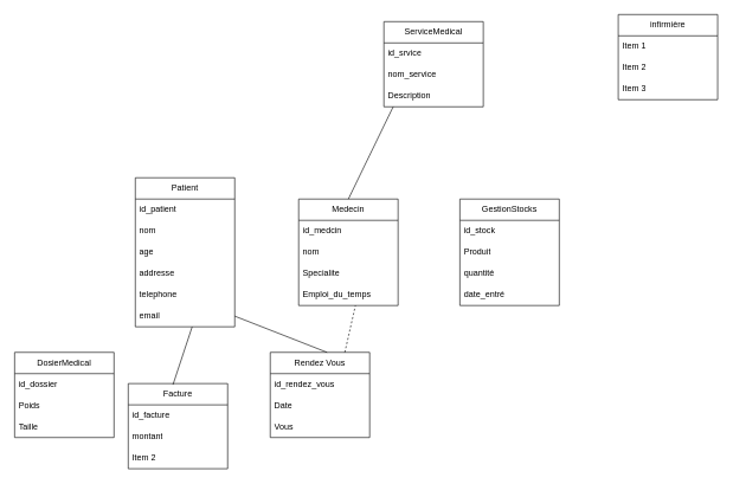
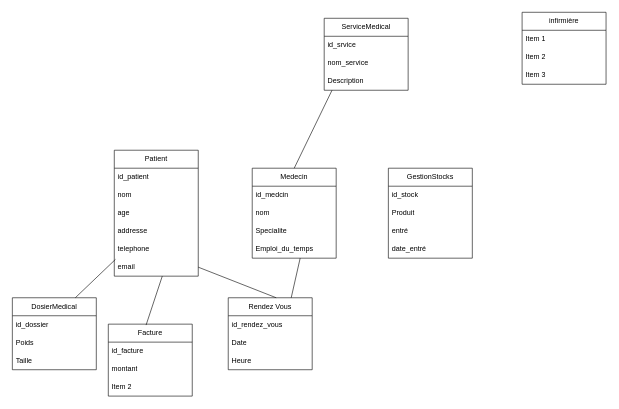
  <mxCell id="0" />
  <mxCell id="1" parent="0" />
  <mxCell id="2" value="DosierMedical" style="swimlane;fontStyle=0;childLayout=stackLayout;horizontal=1;startSize=30;horizontalStack=0;resizeParent=1;resizeParentMax=0;resizeLast=0;collapsible=1;marginBottom=0;whiteSpace=wrap;html=1;" vertex="1" parent="1"><mxGeometry x="20" y="496" width="140" height="120" as="geometry" /></mxCell>
  <mxCell id="3" value="id_dossier" style="text;strokeColor=none;fillColor=none;align=left;verticalAlign=middle;spacingLeft=4;spacingRight=4;overflow=hidden;points=[[0,0.5],[1,0.5]];portConstraint=eastwest;rotatable=0;whiteSpace=wrap;html=1;" vertex="1" parent="2"><mxGeometry y="30" width="140" height="30" as="geometry" /></mxCell>
  <mxCell id="4" value="Poids" style="text;strokeColor=none;fillColor=none;align=left;verticalAlign=middle;spacingLeft=4;spacingRight=4;overflow=hidden;points=[[0,0.5],[1,0.5]];portConstraint=eastwest;rotatable=0;whiteSpace=wrap;html=1;" vertex="1" parent="2"><mxGeometry y="60" width="140" height="30" as="geometry" /></mxCell>
  <mxCell id="5" value="Taille" style="text;strokeColor=none;fillColor=none;align=left;verticalAlign=middle;spacingLeft=4;spacingRight=4;overflow=hidden;points=[[0,0.5],[1,0.5]];portConstraint=eastwest;rotatable=0;whiteSpace=wrap;html=1;" vertex="1" parent="2"><mxGeometry y="90" width="140" height="30" as="geometry" /></mxCell>
  <mxCell id="6" value="Facture" style="swimlane;fontStyle=0;childLayout=stackLayout;horizontal=1;startSize=30;horizontalStack=0;resizeParent=1;resizeParentMax=0;resizeLast=0;collapsible=1;marginBottom=0;whiteSpace=wrap;html=1;" vertex="1" parent="1"><mxGeometry x="180" y="540" width="140" height="120" as="geometry" /></mxCell>
  <mxCell id="7" value="id_facture&amp;nbsp;&lt;span style=&quot;white-space: pre;&quot;&gt;&#09;&lt;/span&gt;" style="text;strokeColor=none;fillColor=none;align=left;verticalAlign=middle;spacingLeft=4;spacingRight=4;overflow=hidden;points=[[0,0.5],[1,0.5]];portConstraint=eastwest;rotatable=0;whiteSpace=wrap;html=1;" vertex="1" parent="6"><mxGeometry y="30" width="140" height="30" as="geometry" /></mxCell>
  <mxCell id="8" value="montant" style="text;strokeColor=none;fillColor=none;align=left;verticalAlign=middle;spacingLeft=4;spacingRight=4;overflow=hidden;points=[[0,0.5],[1,0.5]];portConstraint=eastwest;rotatable=0;whiteSpace=wrap;html=1;" vertex="1" parent="6"><mxGeometry y="60" width="140" height="30" as="geometry" /></mxCell>
  <mxCell id="9" value="Item 2" style="text;strokeColor=none;fillColor=none;align=left;verticalAlign=middle;spacingLeft=4;spacingRight=4;overflow=hidden;points=[[0,0.5],[1,0.5]];portConstraint=eastwest;rotatable=0;whiteSpace=wrap;html=1;" vertex="1" parent="6"><mxGeometry y="90" width="140" height="30" as="geometry" /></mxCell>
  <mxCell id="10" value="Rendez Vous" style="swimlane;fontStyle=0;childLayout=stackLayout;horizontal=1;startSize=30;horizontalStack=0;resizeParent=1;resizeParentMax=0;resizeLast=0;collapsible=1;marginBottom=0;whiteSpace=wrap;html=1;" vertex="1" parent="1"><mxGeometry x="380" y="496" width="140" height="120" as="geometry" /></mxCell>
  <mxCell id="11" value="id_rendez_vous" style="text;strokeColor=none;fillColor=none;align=left;verticalAlign=middle;spacingLeft=4;spacingRight=4;overflow=hidden;points=[[0,0.5],[1,0.5]];portConstraint=eastwest;rotatable=0;whiteSpace=wrap;html=1;" vertex="1" parent="10"><mxGeometry y="30" width="140" height="30" as="geometry" /></mxCell>
  <mxCell id="12" value="Date" style="text;strokeColor=none;fillColor=none;align=left;verticalAlign=middle;spacingLeft=4;spacingRight=4;overflow=hidden;points=[[0,0.5],[1,0.5]];portConstraint=eastwest;rotatable=0;whiteSpace=wrap;html=1;" vertex="1" parent="10"><mxGeometry y="60" width="140" height="30" as="geometry" /></mxCell>
- <mxCell id="13" value="Vous" style="text;strokeColor=none;fillColor=none;align=left;verticalAlign=middle;spacingLeft=4;spacingRight=4;overflow=hidden;points=[[0,0.5],[1,0.5]];portConstraint=eastwest;rotatable=0;whiteSpace=wrap;html=1;" vertex="1" parent="10"><mxGeometry y="90" width="140" height="30" as="geometry" /></mxCell>
+ <mxCell id="13" value="Heure" style="text;strokeColor=none;fillColor=none;align=left;verticalAlign=middle;spacingLeft=4;spacingRight=4;overflow=hidden;points=[[0,0.5],[1,0.5]];portConstraint=eastwest;rotatable=0;whiteSpace=wrap;html=1;" vertex="1" parent="10"><mxGeometry y="90" width="140" height="30" as="geometry" /></mxCell>
  <mxCell id="14" value="Patient" style="swimlane;fontStyle=0;childLayout=stackLayout;horizontal=1;startSize=30;horizontalStack=0;resizeParent=1;resizeParentMax=0;resizeLast=0;collapsible=1;marginBottom=0;whiteSpace=wrap;html=1;" vertex="1" parent="1"><mxGeometry x="190" y="250" width="140" height="210" as="geometry" /></mxCell>
  <mxCell id="15" value="id_patient" style="text;strokeColor=none;fillColor=none;align=left;verticalAlign=middle;spacingLeft=4;spacingRight=4;overflow=hidden;points=[[0,0.5],[1,0.5]];portConstraint=eastwest;rotatable=0;whiteSpace=wrap;html=1;" vertex="1" parent="14"><mxGeometry y="30" width="140" height="30" as="geometry" /></mxCell>
  <mxCell id="16" value="nom" style="text;strokeColor=none;fillColor=none;align=left;verticalAlign=middle;spacingLeft=4;spacingRight=4;overflow=hidden;points=[[0,0.5],[1,0.5]];portConstraint=eastwest;rotatable=0;whiteSpace=wrap;html=1;" vertex="1" parent="14"><mxGeometry y="60" width="140" height="30" as="geometry" /></mxCell>
  <mxCell id="17" value="age" style="text;strokeColor=none;fillColor=none;align=left;verticalAlign=middle;spacingLeft=4;spacingRight=4;overflow=hidden;points=[[0,0.5],[1,0.5]];portConstraint=eastwest;rotatable=0;whiteSpace=wrap;html=1;" vertex="1" parent="14"><mxGeometry y="90" width="140" height="30" as="geometry" /></mxCell>
  <mxCell id="18" value="addresse" style="text;strokeColor=none;fillColor=none;align=left;verticalAlign=middle;spacingLeft=4;spacingRight=4;overflow=hidden;points=[[0,0.5],[1,0.5]];portConstraint=eastwest;rotatable=0;whiteSpace=wrap;html=1;" vertex="1" parent="14"><mxGeometry y="120" width="140" height="30" as="geometry" /></mxCell>
  <mxCell id="19" value="telephone" style="text;strokeColor=none;fillColor=none;align=left;verticalAlign=middle;spacingLeft=4;spacingRight=4;overflow=hidden;points=[[0,0.5],[1,0.5]];portConstraint=eastwest;rotatable=0;whiteSpace=wrap;html=1;" vertex="1" parent="14"><mxGeometry y="150" width="140" height="30" as="geometry" /></mxCell>
  <mxCell id="20" value="email" style="text;strokeColor=none;fillColor=none;align=left;verticalAlign=middle;spacingLeft=4;spacingRight=4;overflow=hidden;points=[[0,0.5],[1,0.5]];portConstraint=eastwest;rotatable=0;whiteSpace=wrap;html=1;" vertex="1" parent="14"><mxGeometry y="180" width="140" height="30" as="geometry" /></mxCell>
  <mxCell id="21" value="Medecin" style="swimlane;fontStyle=0;childLayout=stackLayout;horizontal=1;startSize=30;horizontalStack=0;resizeParent=1;resizeParentMax=0;resizeLast=0;collapsible=1;marginBottom=0;whiteSpace=wrap;html=1;" vertex="1" parent="1"><mxGeometry x="420" y="280" width="140" height="150" as="geometry" /></mxCell>
  <mxCell id="22" value="id_medcin" style="text;strokeColor=none;fillColor=none;align=left;verticalAlign=middle;spacingLeft=4;spacingRight=4;overflow=hidden;points=[[0,0.5],[1,0.5]];portConstraint=eastwest;rotatable=0;whiteSpace=wrap;html=1;" vertex="1" parent="21"><mxGeometry y="30" width="140" height="30" as="geometry" /></mxCell>
  <mxCell id="23" value="nom" style="text;strokeColor=none;fillColor=none;align=left;verticalAlign=middle;spacingLeft=4;spacingRight=4;overflow=hidden;points=[[0,0.5],[1,0.5]];portConstraint=eastwest;rotatable=0;whiteSpace=wrap;html=1;" vertex="1" parent="21"><mxGeometry y="60" width="140" height="30" as="geometry" /></mxCell>
  <mxCell id="24" value="Specialite" style="text;strokeColor=none;fillColor=none;align=left;verticalAlign=middle;spacingLeft=4;spacingRight=4;overflow=hidden;points=[[0,0.5],[1,0.5]];portConstraint=eastwest;rotatable=0;whiteSpace=wrap;html=1;" vertex="1" parent="21"><mxGeometry y="90" width="140" height="30" as="geometry" /></mxCell>
  <mxCell id="25" value="Emploi_du_temps" style="text;strokeColor=none;fillColor=none;align=left;verticalAlign=middle;spacingLeft=4;spacingRight=4;overflow=hidden;points=[[0,0.5],[1,0.5]];portConstraint=eastwest;rotatable=0;whiteSpace=wrap;html=1;" vertex="1" parent="21"><mxGeometry y="120" width="140" height="30" as="geometry" /></mxCell>
  <mxCell id="26" value="GestionStocks" style="swimlane;fontStyle=0;childLayout=stackLayout;horizontal=1;startSize=30;horizontalStack=0;resizeParent=1;resizeParentMax=0;resizeLast=0;collapsible=1;marginBottom=0;whiteSpace=wrap;html=1;" vertex="1" parent="1"><mxGeometry x="647" y="280" width="140" height="150" as="geometry" /></mxCell>
  <mxCell id="27" value="id_stock" style="text;strokeColor=none;fillColor=none;align=left;verticalAlign=middle;spacingLeft=4;spacingRight=4;overflow=hidden;points=[[0,0.5],[1,0.5]];portConstraint=eastwest;rotatable=0;whiteSpace=wrap;html=1;" vertex="1" parent="26"><mxGeometry y="30" width="140" height="30" as="geometry" /></mxCell>
  <mxCell id="28" value="Produit" style="text;strokeColor=none;fillColor=none;align=left;verticalAlign=middle;spacingLeft=4;spacingRight=4;overflow=hidden;points=[[0,0.5],[1,0.5]];portConstraint=eastwest;rotatable=0;whiteSpace=wrap;html=1;" vertex="1" parent="26"><mxGeometry y="60" width="140" height="30" as="geometry" /></mxCell>
- <mxCell id="29" value="quantité" style="text;strokeColor=none;fillColor=none;align=left;verticalAlign=middle;spacingLeft=4;spacingRight=4;overflow=hidden;points=[[0,0.5],[1,0.5]];portConstraint=eastwest;rotatable=0;whiteSpace=wrap;html=1;" vertex="1" parent="26"><mxGeometry y="90" width="140" height="30" as="geometry" /></mxCell>
+ <mxCell id="29" value="entré" style="text;strokeColor=none;fillColor=none;align=left;verticalAlign=middle;spacingLeft=4;spacingRight=4;overflow=hidden;points=[[0,0.5],[1,0.5]];portConstraint=eastwest;rotatable=0;whiteSpace=wrap;html=1;" vertex="1" parent="26"><mxGeometry y="90" width="140" height="30" as="geometry" /></mxCell>
  <mxCell id="30" value="date_entré" style="text;strokeColor=none;fillColor=none;align=left;verticalAlign=middle;spacingLeft=4;spacingRight=4;overflow=hidden;points=[[0,0.5],[1,0.5]];portConstraint=eastwest;rotatable=0;whiteSpace=wrap;html=1;" vertex="1" parent="26"><mxGeometry y="120" width="140" height="30" as="geometry" /></mxCell>
  <mxCell id="31" value="ServiceMedical" style="swimlane;fontStyle=0;childLayout=stackLayout;horizontal=1;startSize=30;horizontalStack=0;resizeParent=1;resizeParentMax=0;resizeLast=0;collapsible=1;marginBottom=0;whiteSpace=wrap;html=1;" vertex="1" parent="1"><mxGeometry x="540" y="30" width="140" height="120" as="geometry" /></mxCell>
  <mxCell id="32" value="id_srvice" style="text;strokeColor=none;fillColor=none;align=left;verticalAlign=middle;spacingLeft=4;spacingRight=4;overflow=hidden;points=[[0,0.5],[1,0.5]];portConstraint=eastwest;rotatable=0;whiteSpace=wrap;html=1;" vertex="1" parent="31"><mxGeometry y="30" width="140" height="30" as="geometry" /></mxCell>
  <mxCell id="33" value="nom_service" style="text;strokeColor=none;fillColor=none;align=left;verticalAlign=middle;spacingLeft=4;spacingRight=4;overflow=hidden;points=[[0,0.5],[1,0.5]];portConstraint=eastwest;rotatable=0;whiteSpace=wrap;html=1;" vertex="1" parent="31"><mxGeometry y="60" width="140" height="30" as="geometry" /></mxCell>
  <mxCell id="34" value="Description" style="text;strokeColor=none;fillColor=none;align=left;verticalAlign=middle;spacingLeft=4;spacingRight=4;overflow=hidden;points=[[0,0.5],[1,0.5]];portConstraint=eastwest;rotatable=0;whiteSpace=wrap;html=1;" vertex="1" parent="31"><mxGeometry y="90" width="140" height="30" as="geometry" /></mxCell>
  <mxCell id="35" value="infirmière" style="swimlane;fontStyle=0;childLayout=stackLayout;horizontal=1;startSize=30;horizontalStack=0;resizeParent=1;resizeParentMax=0;resizeLast=0;collapsible=1;marginBottom=0;whiteSpace=wrap;html=1;" vertex="1" parent="1"><mxGeometry x="870" y="20" width="140" height="120" as="geometry" /></mxCell>
  <mxCell id="36" value="Item 1" style="text;strokeColor=none;fillColor=none;align=left;verticalAlign=middle;spacingLeft=4;spacingRight=4;overflow=hidden;points=[[0,0.5],[1,0.5]];portConstraint=eastwest;rotatable=0;whiteSpace=wrap;html=1;" vertex="1" parent="35"><mxGeometry y="30" width="140" height="30" as="geometry" /></mxCell>
  <mxCell id="37" value="Item 2" style="text;strokeColor=none;fillColor=none;align=left;verticalAlign=middle;spacingLeft=4;spacingRight=4;overflow=hidden;points=[[0,0.5],[1,0.5]];portConstraint=eastwest;rotatable=0;whiteSpace=wrap;html=1;" vertex="1" parent="35"><mxGeometry y="60" width="140" height="30" as="geometry" /></mxCell>
  <mxCell id="38" value="Item 3" style="text;strokeColor=none;fillColor=none;align=left;verticalAlign=middle;spacingLeft=4;spacingRight=4;overflow=hidden;points=[[0,0.5],[1,0.5]];portConstraint=eastwest;rotatable=0;whiteSpace=wrap;html=1;" vertex="1" parent="35"><mxGeometry y="90" width="140" height="30" as="geometry" /></mxCell>
+ <mxCell id="39" value="" style="endArrow=none;html=1;rounded=0;exitX=0.75;exitY=0;exitDx=0;exitDy=0;entryX=0.014;entryY=0.067;entryDx=0;entryDy=0;entryPerimeter=0;" edge="1" parent="1" source="2" target="20"><mxGeometry width="50" height="50" relative="1" as="geometry"><mxPoint x="180" y="450" as="sourcePoint" /><mxPoint x="230" y="400" as="targetPoint" /></mxGeometry></mxCell>
  <mxCell id="40" value="" style="endArrow=none;html=1;rounded=0;exitX=0.45;exitY=0.013;exitDx=0;exitDy=0;exitPerimeter=0;" edge="1" parent="1" source="6"><mxGeometry width="50" height="50" relative="1" as="geometry"><mxPoint x="220" y="500" as="sourcePoint" /><mxPoint x="270" y="460" as="targetPoint" /></mxGeometry></mxCell>
  <mxCell id="41" value="" style="endArrow=none;html=1;rounded=0;entryX=1;entryY=0.5;entryDx=0;entryDy=0;" edge="1" parent="1" target="20"><mxGeometry width="50" height="50" relative="1" as="geometry"><mxPoint x="460" y="496" as="sourcePoint" /><mxPoint x="260.001" y="401" as="targetPoint" /></mxGeometry></mxCell>
- <mxCell id="42" value="" style="endArrow=none;html=1;rounded=0;exitX=0.75;exitY=0;exitDx=0;exitDy=0;entryX=0.571;entryY=1;entryDx=0;entryDy=0;entryPerimeter=0;dashed=1;" edge="1" parent="1" source="10" target="25"><mxGeometry width="50" height="50" relative="1" as="geometry"><mxPoint x="460" y="480" as="sourcePoint" /><mxPoint x="510" y="430" as="targetPoint" /></mxGeometry></mxCell>
+ <mxCell id="42" value="" style="endArrow=none;html=1;rounded=0;exitX=0.75;exitY=0;exitDx=0;exitDy=0;entryX=0.571;entryY=1;entryDx=0;entryDy=0;entryPerimeter=0;" edge="1" parent="1" source="10" target="25"><mxGeometry width="50" height="50" relative="1" as="geometry"><mxPoint x="460" y="480" as="sourcePoint" /><mxPoint x="510" y="430" as="targetPoint" /></mxGeometry></mxCell>
  <mxCell id="43" value="" style="endArrow=none;html=1;rounded=0;exitX=0.5;exitY=0;exitDx=0;exitDy=0;entryX=0.093;entryY=1;entryDx=0;entryDy=0;entryPerimeter=0;" edge="1" parent="1" source="21" target="34"><mxGeometry width="50" height="50" relative="1" as="geometry"><mxPoint x="500" y="180" as="sourcePoint" /><mxPoint x="550" y="130" as="targetPoint" /></mxGeometry></mxCell>
